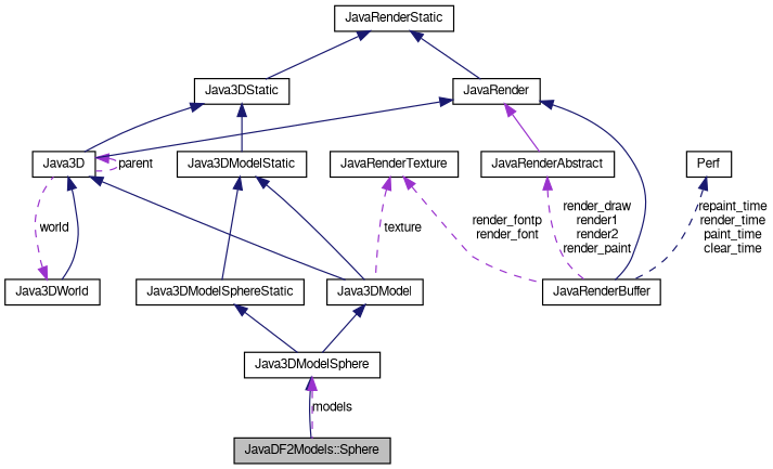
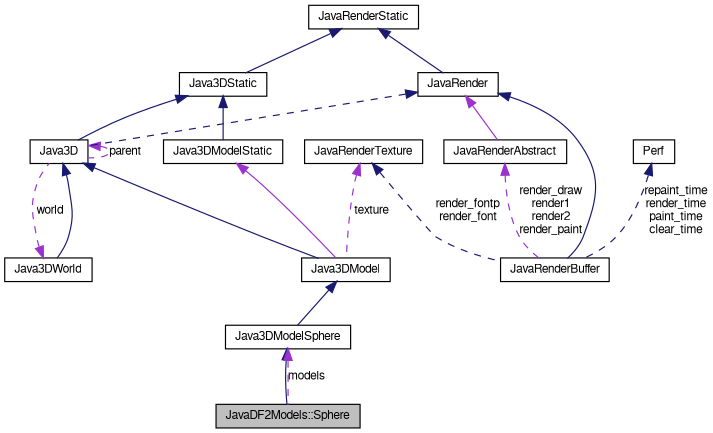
  digraph {
    node [color=black fontname=FreeSans fontsize=10 shape=record]
    edge [color=midnightblue dir=back fontname=FreeSans fontsize=10 labelfontname=FreeSans labelfontsize=10 style=solid]
    n1 [fillcolor=grey75 fontcolor=black height=0.2 label="JavaDF2Models::Sphere" style=filled width=0.4]
    n2 [height=0.2 label=Java3DModelSphere width=0.4]
    n3 [height=0.2 label=Java3DModel width=0.4]
    n4 [height=0.2 label=Java3D width=0.4]
    n5 [height=0.2 label=Java3DWorld width=0.4]
    n6 [height=0.2 label=Java3DStatic width=0.4]
    n7 [height=0.2 label=Java3DModelStatic width=0.4]
-   n8 [height=0.2 label=Java3DModelSphereStatic width=0.4]
    n9 [height=0.2 label=JavaRenderStatic width=0.4]
    n10 [height=0.2 label=JavaRender width=0.4]
    n11 [height=0.2 label=JavaRenderBuffer width=0.4]
    n12 [height=0.2 label=JavaRenderAbstract width=0.4]
    n13 [height=0.2 label=Perf width=0.4]
    n14 [height=0.2 label=JavaRenderTexture width=0.4]
    n2 -> n1
    n2 -> n1 [color=darkorchid3 label=models style=dashed]
    n3 -> n2
    n4 -> n3
    n4 -> n4 [color=darkorchid3 label=parent style=dashed]
    n4 -> n5
    n5 -> n4 [color=darkorchid3 label=world style=dashed]
    n6 -> n4
    n6 -> n7
-   n7 -> n3
-   n7 -> n8
-   n8 -> n2
+   n7 -> n3 [color=darkorchid3]
    n9 -> n6
    n9 -> n10
-   n10 -> n4
+   n10 -> n4 [style=dashed]
    n10 -> n11
    n10 -> n12 [color=darkorchid3]
    n12 -> n11 [color=darkorchid3 label="render_draw\nrender1\nrender2\nrender_paint" style=dashed]
    n13 -> n11 [label="repaint_time\nrender_time\npaint_time\nclear_time" style=dashed]
    n14 -> n3 [color=darkorchid3 label=texture style=dashed]
-   n14 -> n11 [color=darkorchid3 label="render_fontp\nrender_font" style=dashed]
+   n14 -> n11 [label="render_fontp\nrender_font" style=dashed]
  }
